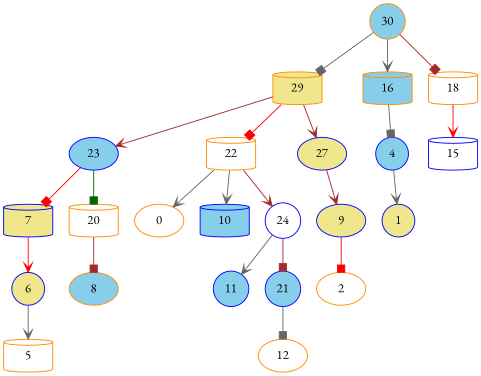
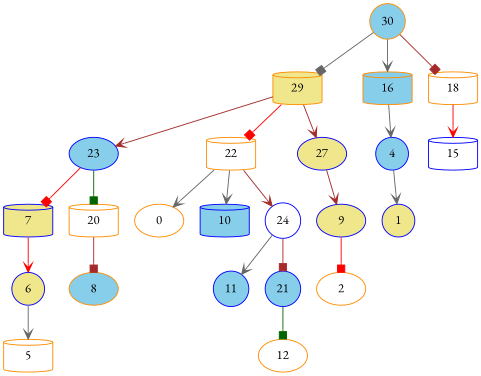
  digraph {
    fontname="EB Garamond"
    node [color=blue fillcolor=white fontname="EB Garamond" shape=cylinder style=filled]
    edge [arrowhead=vee color=gray40 fontname="EB Garamond"]
    30 [color=darkorange fillcolor=skyblue shape=circle]
    29 [color=darkorange fillcolor=khaki]
    16 [color=darkorange fillcolor=skyblue]
    18 [color=darkorange]
    23 [fillcolor=skyblue shape=ellipse]
    22 [color=darkorange]
    27 [fillcolor=khaki shape=ellipse]
    4 [fillcolor=skyblue shape=circle]
    15
    7 [fillcolor=khaki]
    20 [color=darkorange]
    0 [color=darkorange shape=ellipse]
    10 [fillcolor=skyblue]
    24 [shape=circle]
    9 [fillcolor=khaki shape=ellipse]
    1 [fillcolor=khaki shape=circle]
    6 [fillcolor=khaki shape=circle]
    8 [color=darkorange fillcolor=skyblue shape=ellipse]
    2 [color=darkorange shape=ellipse]
    11 [fillcolor=skyblue shape=circle]
    21 [fillcolor=skyblue shape=circle]
    5 [color=darkorange]
    12 [color=darkorange shape=ellipse]
    30 -> 29 [arrowhead=box]
    30 -> 16
    30 -> 18 [arrowhead=box color=brown]
    29 -> 23 [color=brown]
    29 -> 22 [arrowhead=box color=red]
    29 -> 27 [color=brown]
-   16 -> 4 [arrowhead=box]
+   16 -> 4
    18 -> 15 [color=red]
    23 -> 7 [arrowhead=box color=red]
    23 -> 20 [arrowhead=box color=darkgreen]
    22 -> 0
    22 -> 10
    22 -> 24 [color=brown]
    27 -> 9 [color=brown]
    4 -> 1
    7 -> 6 [color=red]
    20 -> 8 [arrowhead=box color=brown]
    24 -> 11
    24 -> 21 [arrowhead=box color=brown]
    9 -> 2 [arrowhead=box color=red]
    6 -> 5
-   21 -> 12 [arrowhead=box]
+   21 -> 12 [arrowhead=box color=darkgreen]
  }
